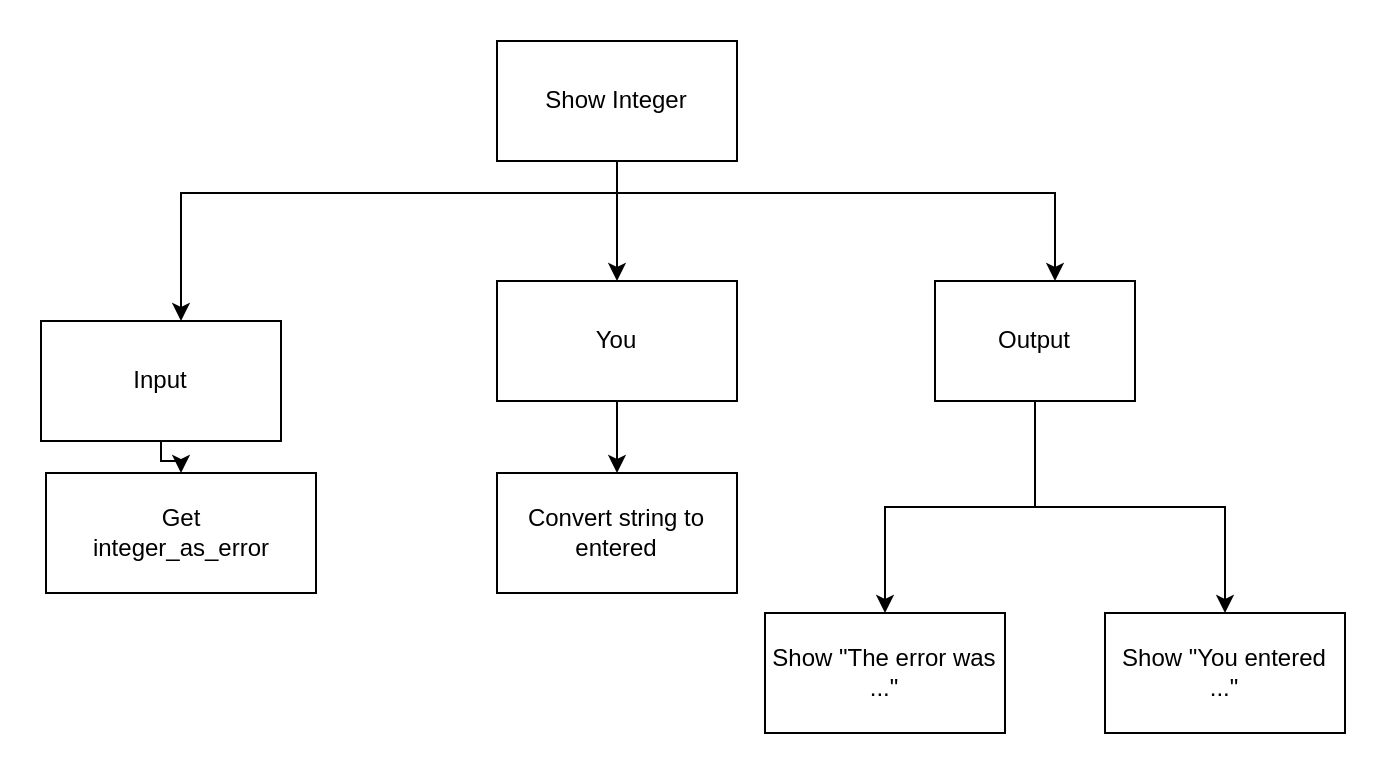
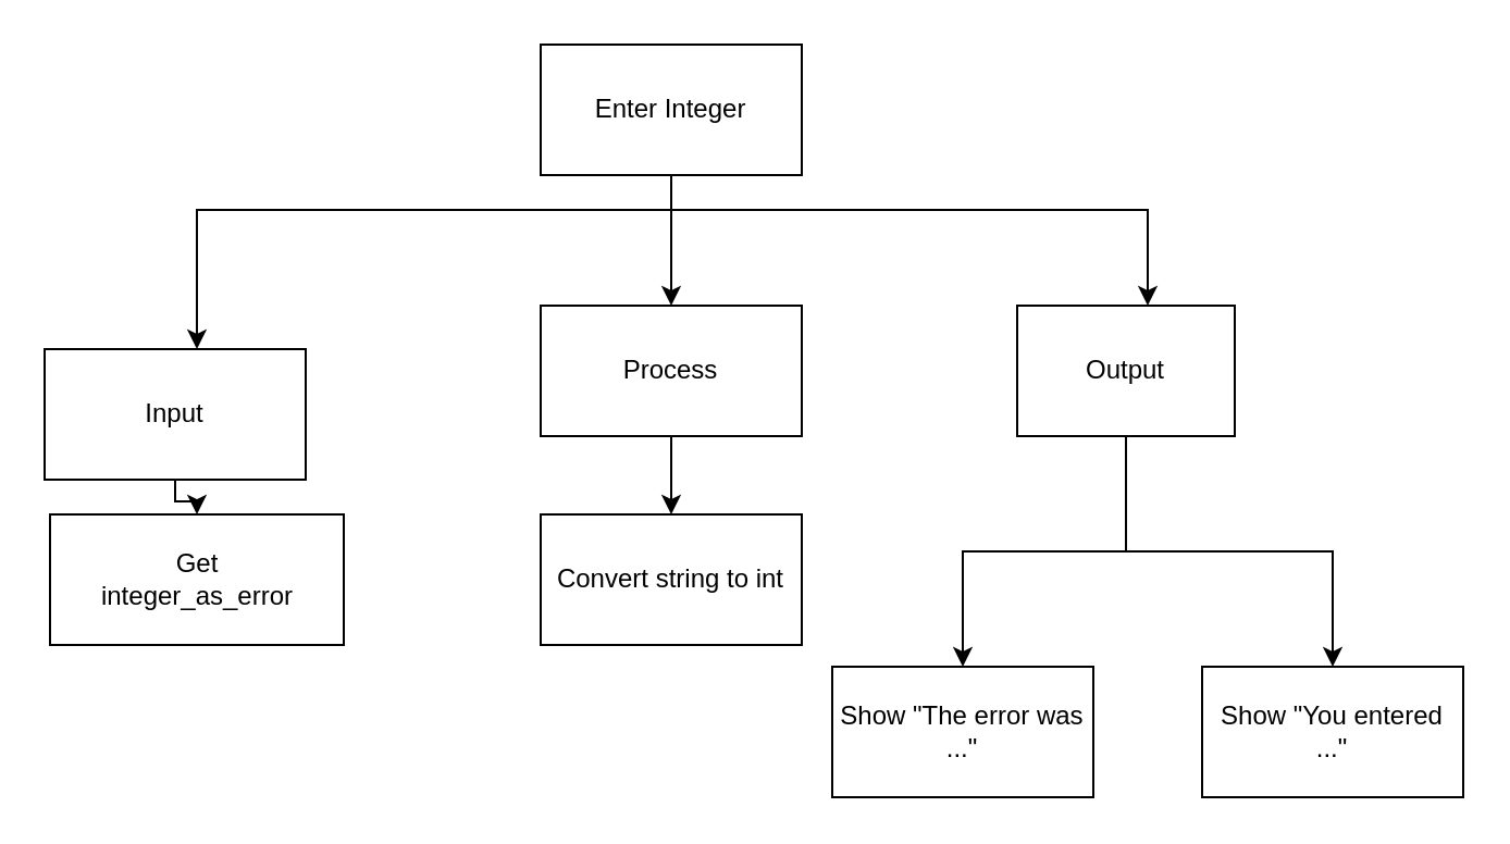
  <mxCell id="0" />
  <mxCell id="1" parent="0" />
  <mxCell id="2" style="edgeStyle=orthogonalEdgeStyle;html=1;rounded=0;" parent="1" source="5" target="7" edge="1"><mxGeometry relative="1" as="geometry" /></mxCell>
  <mxCell id="3" style="edgeStyle=orthogonalEdgeStyle;shape=connector;rounded=0;html=1;labelBackgroundColor=default;strokeColor=default;fontFamily=Helvetica;fontSize=11;fontColor=default;endArrow=classic;" parent="1" source="5" target="9" edge="1"><mxGeometry relative="1" as="geometry"><Array as="points"><mxPoint x="308" y="96" /><mxPoint x="90" y="96" /></Array></mxGeometry></mxCell>
  <mxCell id="4" style="edgeStyle=orthogonalEdgeStyle;shape=connector;rounded=0;html=1;labelBackgroundColor=default;strokeColor=default;fontFamily=Helvetica;fontSize=11;fontColor=default;endArrow=classic;" parent="1" source="5" target="12" edge="1"><mxGeometry relative="1" as="geometry"><Array as="points"><mxPoint x="308" y="96" /><mxPoint x="527" y="96" /></Array></mxGeometry></mxCell>
- <mxCell id="5" value="Show Integer" style="rounded=0;whiteSpace=wrap;html=1;" parent="1" vertex="1"><mxGeometry x="248" y="20" width="120" height="60" as="geometry" /></mxCell>
+ <mxCell id="5" value="Enter Integer" style="rounded=0;whiteSpace=wrap;html=1;" parent="1" vertex="1"><mxGeometry x="248" y="20" width="120" height="60" as="geometry" /></mxCell>
  <mxCell id="6" style="edgeStyle=orthogonalEdgeStyle;html=1;rounded=0;" parent="1" source="7" target="14" edge="1"><mxGeometry relative="1" as="geometry" /></mxCell>
- <mxCell id="7" value="You" style="rounded=0;whiteSpace=wrap;html=1;" parent="1" vertex="1"><mxGeometry x="248" y="140" width="120" height="60" as="geometry" /></mxCell>
+ <mxCell id="7" value="Process" style="rounded=0;whiteSpace=wrap;html=1;" parent="1" vertex="1"><mxGeometry x="248" y="140" width="120" height="60" as="geometry" /></mxCell>
  <mxCell id="8" style="edgeStyle=orthogonalEdgeStyle;shape=connector;rounded=0;html=1;labelBackgroundColor=default;strokeColor=default;fontFamily=Helvetica;fontSize=11;fontColor=default;endArrow=classic;" parent="1" source="9" target="13" edge="1"><mxGeometry relative="1" as="geometry" /></mxCell>
  <mxCell id="9" value="Input" style="rounded=0;whiteSpace=wrap;html=1;" parent="1" vertex="1"><mxGeometry x="20" y="160" width="120" height="60" as="geometry" /></mxCell>
  <mxCell id="10" style="edgeStyle=orthogonalEdgeStyle;shape=connector;rounded=0;html=1;labelBackgroundColor=default;strokeColor=default;fontFamily=Helvetica;fontSize=11;fontColor=default;endArrow=classic;" parent="1" source="12" target="15" edge="1"><mxGeometry relative="1" as="geometry" /></mxCell>
  <mxCell id="11" style="edgeStyle=orthogonalEdgeStyle;html=1;rounded=0;" parent="1" source="12" target="16" edge="1"><mxGeometry relative="1" as="geometry" /></mxCell>
  <mxCell id="12" value="Output" style="rounded=0;whiteSpace=wrap;html=1;" parent="1" vertex="1"><mxGeometry x="467" y="140" width="100" height="60" as="geometry" /></mxCell>
  <mxCell id="13" value="Get&lt;br&gt;integer_as_error" style="rounded=0;whiteSpace=wrap;html=1;" parent="1" vertex="1"><mxGeometry x="22.5" y="236" width="135" height="60" as="geometry" /></mxCell>
- <mxCell id="14" value="Convert string to entered" style="rounded=0;whiteSpace=wrap;html=1;" parent="1" vertex="1"><mxGeometry x="248" y="236" width="120" height="60" as="geometry" /></mxCell>
+ <mxCell id="14" value="Convert string to int" style="rounded=0;whiteSpace=wrap;html=1;" parent="1" vertex="1"><mxGeometry x="248" y="236" width="120" height="60" as="geometry" /></mxCell>
  <mxCell id="15" value="Show &quot;You entered ...&quot;" style="rounded=0;whiteSpace=wrap;html=1;" parent="1" vertex="1"><mxGeometry x="552" y="306" width="120" height="60" as="geometry" /></mxCell>
  <mxCell id="16" value="Show &quot;The error was ...&quot;" style="rounded=0;whiteSpace=wrap;html=1;" parent="1" vertex="1"><mxGeometry x="382" y="306" width="120" height="60" as="geometry" /></mxCell>
